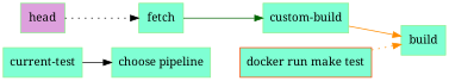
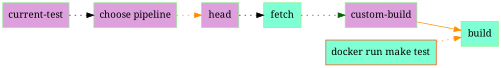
  digraph {
    fontname="Noto Serif"
    rankdir=LR
    node [color="#90ee90" fillcolor=aquamarine fontname="Noto Serif" shape=box style=filled]
    edge [color=darkorange fontname="Noto Serif" style=dotted]
-   n1 [label="current-test"]
-   n2 [label="choose pipeline"]
+   n1 [fillcolor=plum label="current-test"]
+   n2 [fillcolor=plum label="choose pipeline"]
    n3 [fillcolor=plum label=head]
    n4 [label=fetch]
-   n5 [label="custom-build"]
+   n5 [fillcolor=plum label="custom-build"]
    n6 [label=build]
    n7 [color="#ff4500" label="docker run make test"]
-   n1 -> n2 [color=black style=solid]
+   n1 -> n2 [color=black]
+   n2 -> n3
    n3 -> n4 [color=black]
-   n4 -> n5 [color=darkgreen style=solid]
+   n4 -> n5 [color=darkgreen]
    n5 -> n6 [style=solid]
    n7 -> n6
  }
